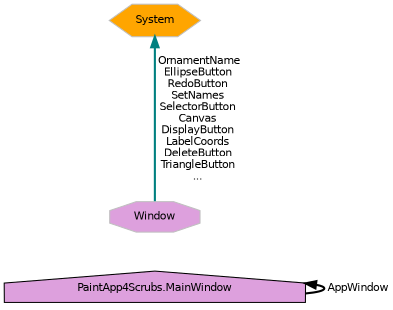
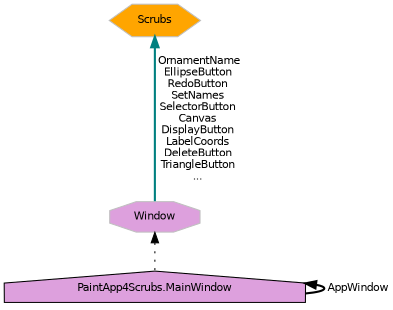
  digraph {
    node [color=grey75 fillcolor=plum fontname=Helvetica fontsize=10 style=filled]
    edge [color=black dir=back fontname=Helvetica fontsize=10 labelfontname=Helvetica labelfontsize=10 style=bold]
    n1 [color=black fontcolor=black height=0.2 label="PaintApp4Scrubs.MainWindow" shape=house width=0.4]
    n2 [height=0.2 label=Window shape=octagon width=0.4]
-   n3 [fillcolor=orange height=0.2 label=System shape=hexagon width=0.4]
+   n3 [fillcolor=orange height=0.2 label=Scrubs shape=hexagon width=0.4]
    n1 -> n1 [label=" AppWindow"]
+   n2 -> n1 [style=dotted]
    n3 -> n2 [color=teal label=" OrnamentName\nEllipseButton\nRedoButton\nSetNames\nSelectorButton\nCanvas\nDisplayButton\nLabelCoords\nDeleteButton\nTriangleButton\n..."]
  }
